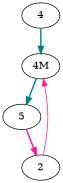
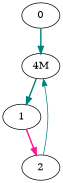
  digraph {
    edge [color=teal style=bold]
-   0 [label=4]
+   0
    "4M"
-   1 [label=5]
+   1
    2
    0 -> "4M"
    "4M" -> 1
    1 -> 2 [color=deeppink]
-   2 -> "4M" [color=deeppink style=solid]
+   2 -> "4M" [style=solid]
  }
